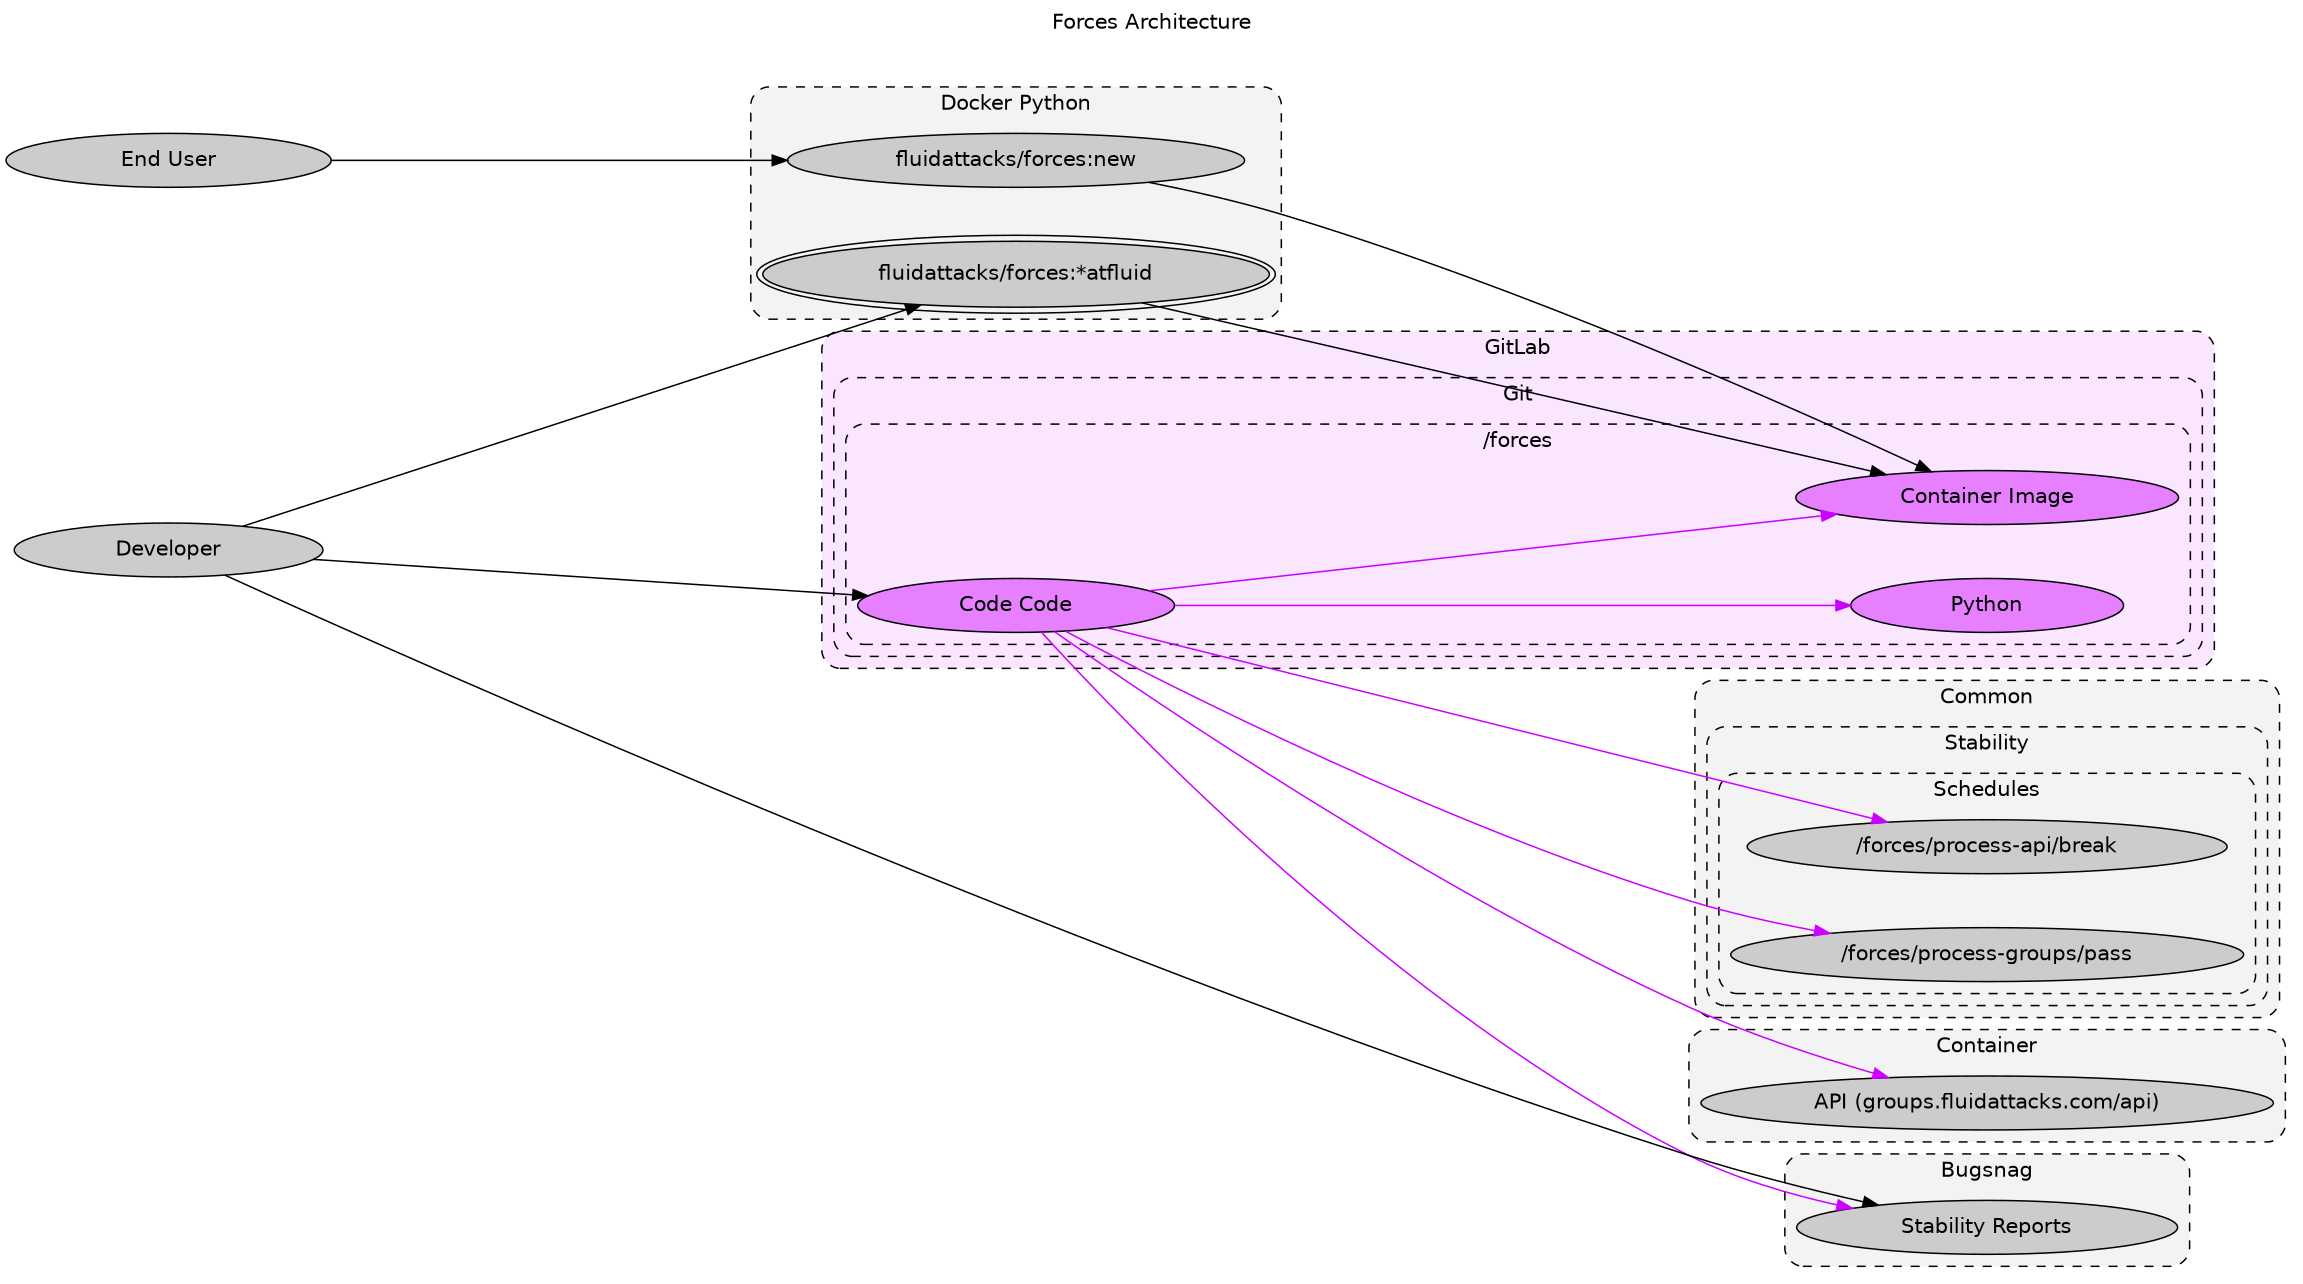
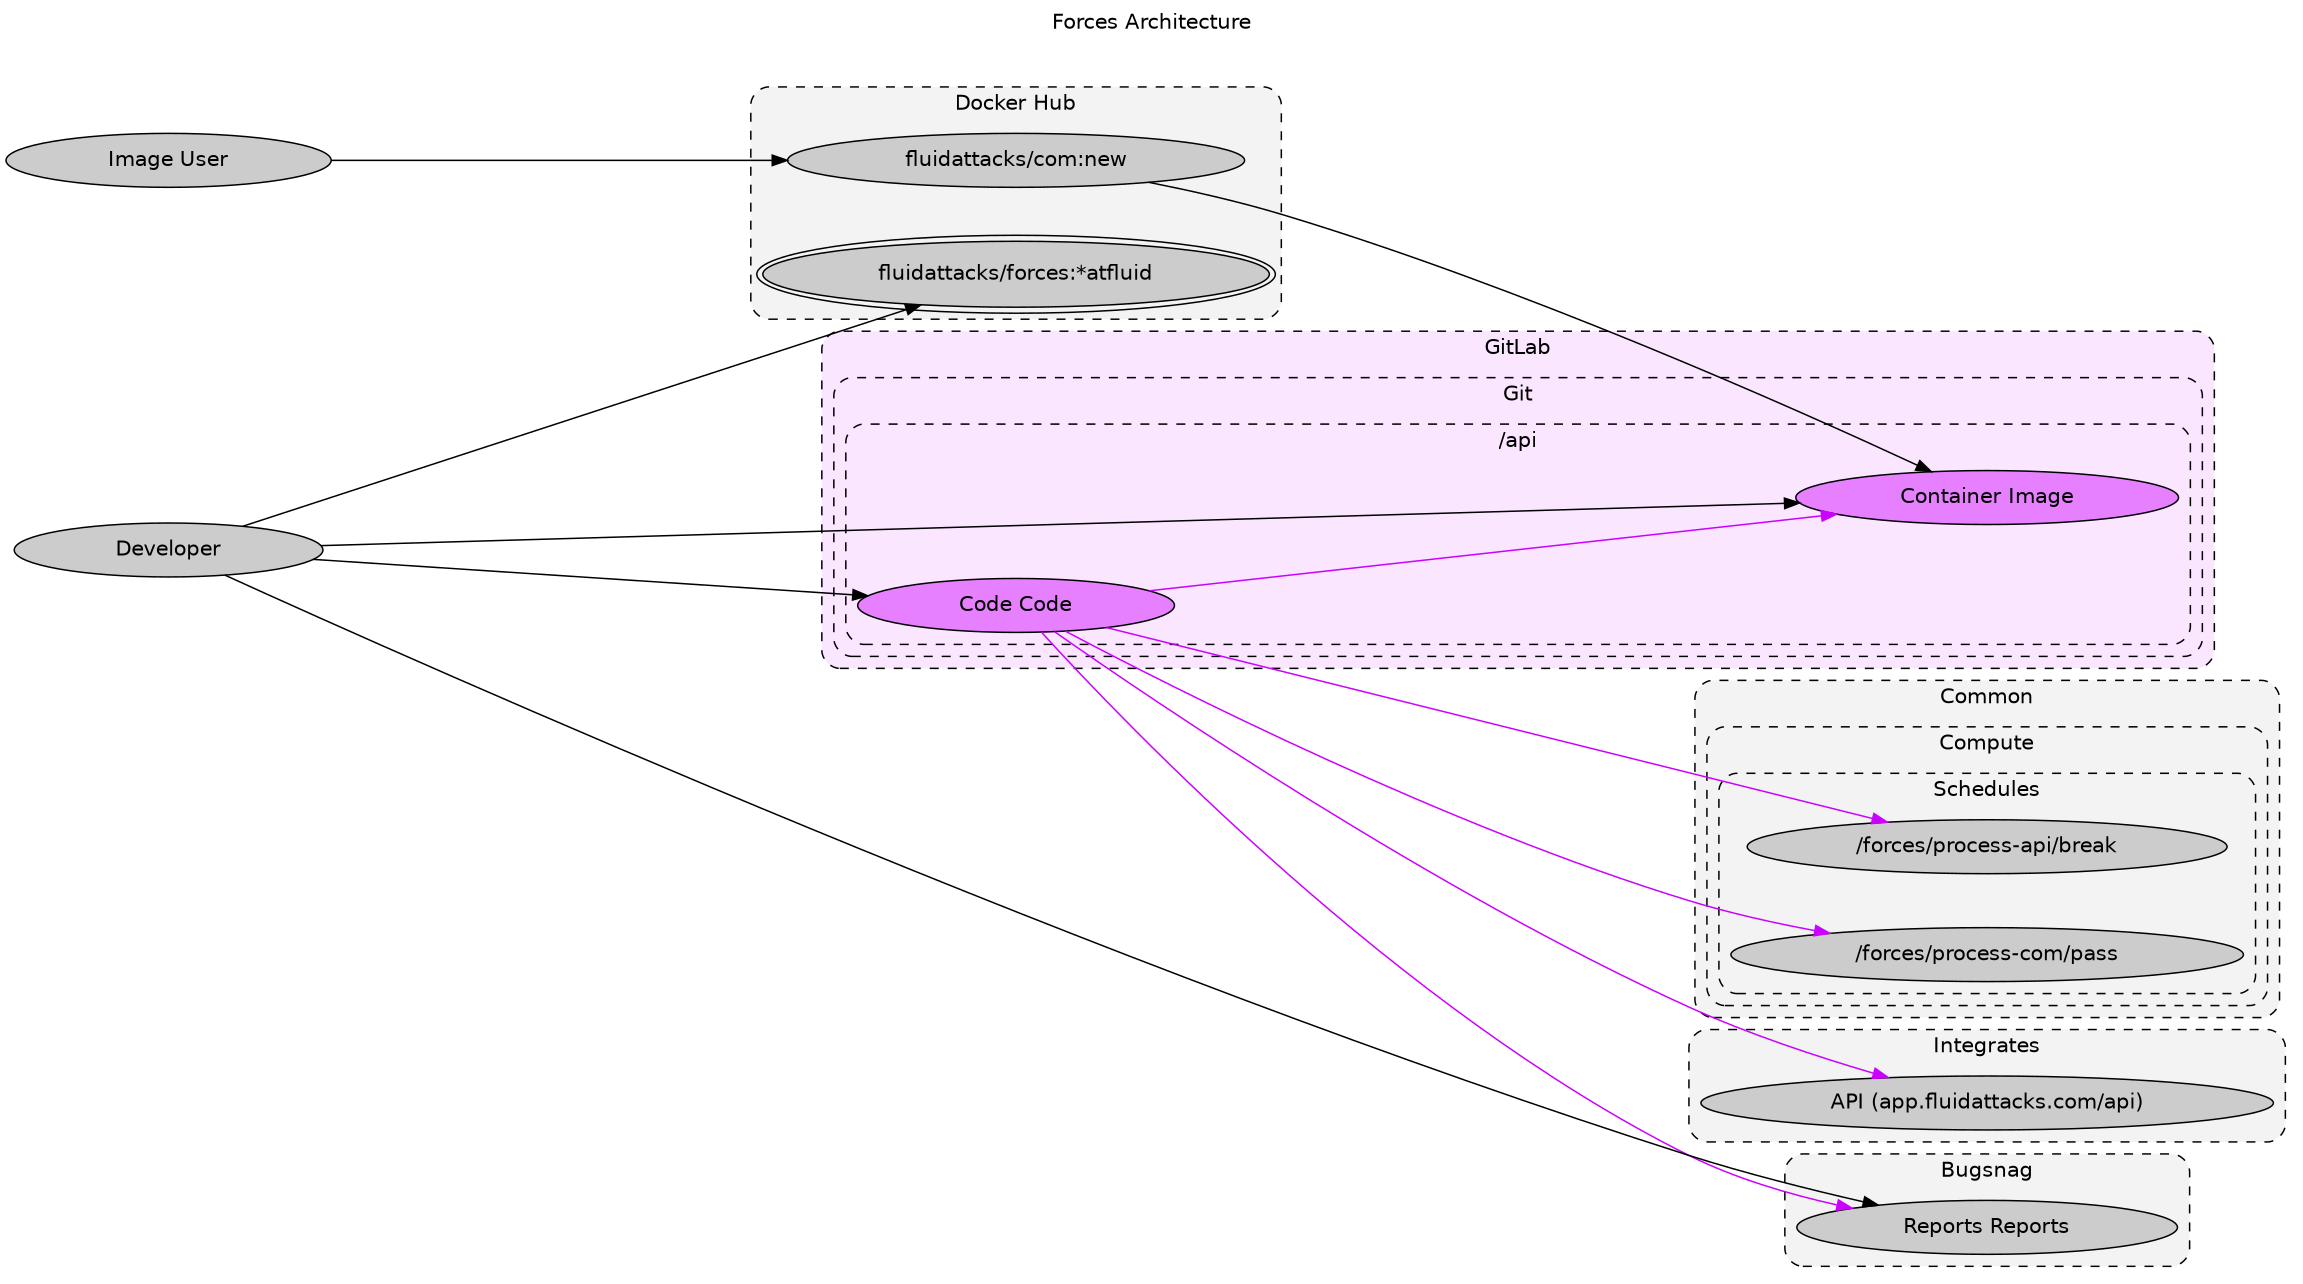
  digraph {
    compound=true
    concentrate=true
    fontname="DejaVu Sans"
    label="Forces Architecture"
    labelloc=t
    nodesep=0.5
    rankdir=LR
    ranksep=4.0
    style="dashed,rounded"
    node [fillcolor="0.0 0.0 0.8" fontname="DejaVu Sans" margin="0.8,0.0" style=filled]
    edge [fontname="DejaVu Sans" color="0.8 1.0 1.0"]
-   n1 [label="Stability Reports"]
+   n1 [label="Reports Reports"]
    n2 [label="/forces/process-api/break"]
-   n3 [label="/forces/process-groups/pass"]
-   n4 [label="fluidattacks/forces:new"]
+   n3 [label="/forces/process-com/pass"]
+   n4 [label="fluidattacks/com:new"]
    n5 [label="fluidattacks/forces:*atfluid" peripheries=2]
    n6 [fillcolor="0.8 0.5 1.0" label="Code Code"]
    n7 [fillcolor="0.8 0.5 1.0" label="Container Image"]
-   n8 [fillcolor="0.8 0.5 1.0" label=Python]
-   n9 [label="API (groups.fluidattacks.com/api)"]
-   n10 [label="End User"]
+   n9 [label="API (app.fluidattacks.com/api)"]
+   n10 [label="Image User"]
    n11 [label=Developer]
    subgraph cluster_1 {
      bgcolor="0.0 0.0 0.95"
      label=Bugsnag
      n1
    }
    subgraph cluster_2 {
      bgcolor="0.0 0.0 0.95"
      label=Common
      subgraph cluster_3 {
        bgcolor="0.0 0.0 0.95"
-       label=Stability
+       label=Compute
        subgraph cluster_4 {
          bgcolor="0.0 0.0 0.95"
          label=Schedules
          n2
          n3
        }
      }
    }
    subgraph cluster_5 {
      bgcolor="0.0 0.0 0.95"
-     label="Docker Python"
+     label="Docker Hub"
      n4
      n5
    }
    subgraph cluster_6 {
      bgcolor="0.8 0.1 1.0"
      label=GitLab
      subgraph cluster_7 {
        bgcolor="0.8 0.1 1.0"
        label=Git
        subgraph cluster_8 {
          bgcolor="0.8 0.1 1.0"
-         label="/forces"
+         label="/api"
          n6
          n7
-         n8
        }
      }
    }
    subgraph cluster_9 {
      bgcolor="0.0 0.0 0.95"
-     label=Container
+     label=Integrates
      n9
    }
    n4 -> n7 [color=""]
-   n5 -> n7 [color=""]
+   n11 -> n7 [color=""]
    n6 -> n1
    n6 -> n2
    n6 -> n3
    n6 -> n7
-   n6 -> n8
    n6 -> n9
    n10 -> n4 [color="0.0 0.0 0.0"]
    n11 -> n1 [color="0.0 0.0 0.0"]
    n11 -> n5 [color="0.0 0.0 0.0"]
    n11 -> n6 [color="0.0 0.0 0.0"]
  }
